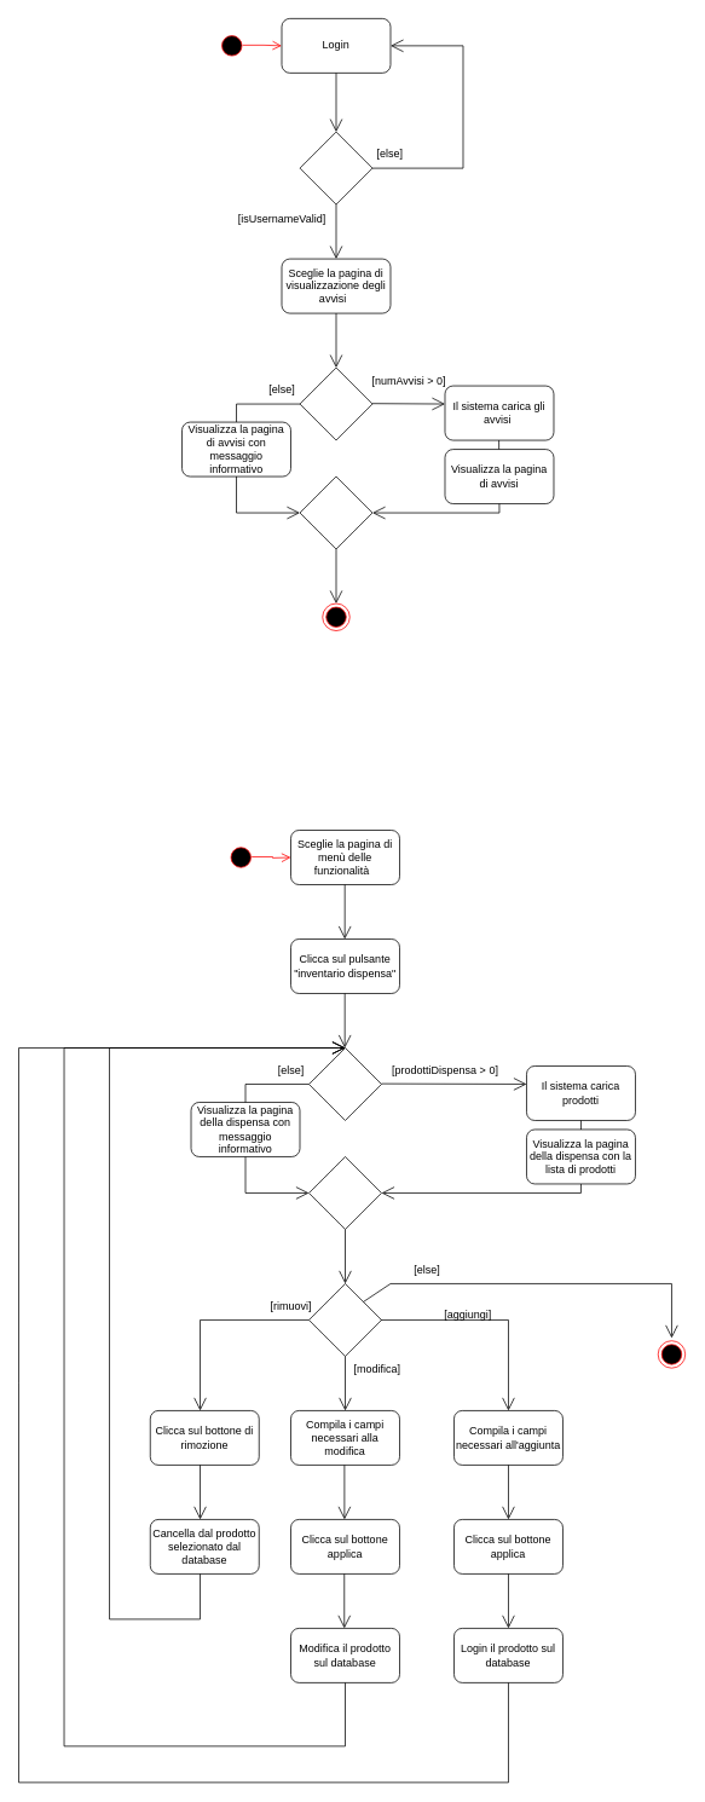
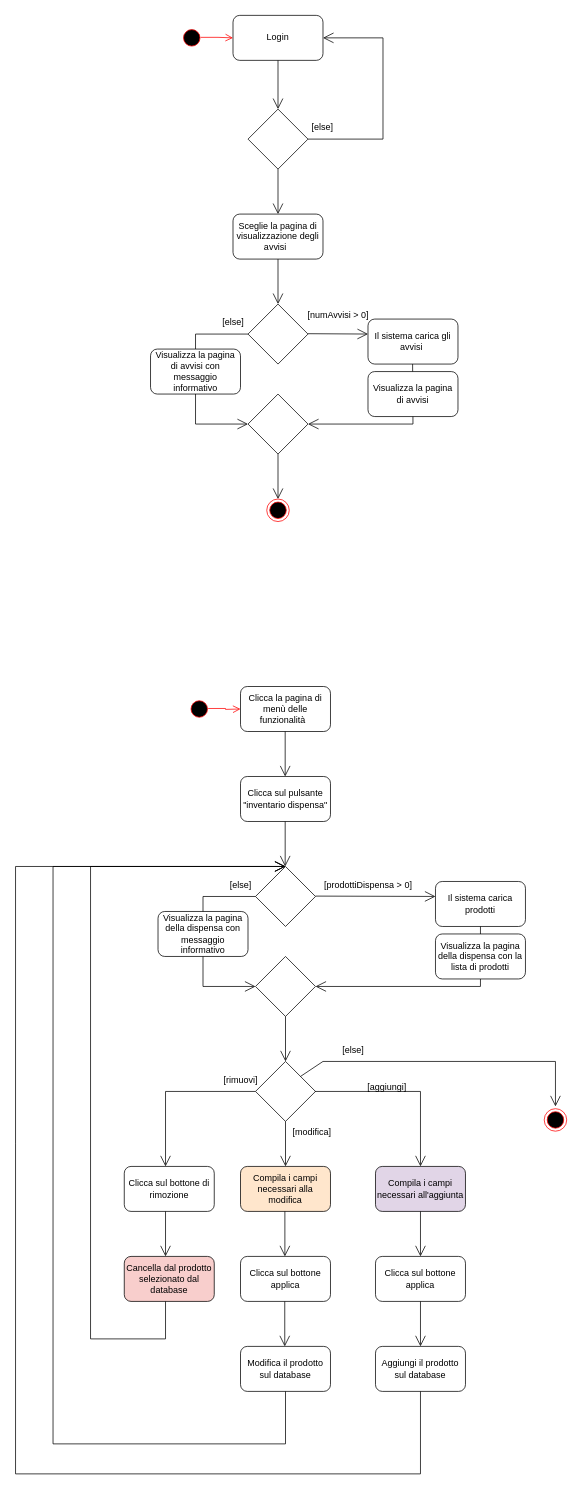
  <mxCell id="0" />
  <mxCell id="1" parent="0" />
  <mxCell id="2" value="" style="ellipse;html=1;shape=startState;fillColor=#000000;strokeColor=#ff0000;" vertex="1" parent="1"><mxGeometry x="240" y="35" width="30" height="30" as="geometry" /></mxCell>
  <mxCell id="3" value="" style="edgeStyle=orthogonalEdgeStyle;html=1;verticalAlign=bottom;endArrow=open;endSize=8;strokeColor=#ff0000;rounded=0;entryX=0;entryY=0.5;entryDx=0;entryDy=0;exitX=0.895;exitY=0.477;exitDx=0;exitDy=0;exitPerimeter=0;" edge="1" source="2" parent="1" target="4"><mxGeometry relative="1" as="geometry"><mxPoint x="280" y="50" as="targetPoint" /></mxGeometry></mxCell>
  <mxCell id="4" value="Login" style="rounded=1;whiteSpace=wrap;html=1;" vertex="1" parent="1"><mxGeometry x="310" y="20" width="120" height="60" as="geometry" /></mxCell>
  <mxCell id="5" value="" style="endArrow=open;endFill=1;endSize=12;html=1;rounded=0;entryX=0.5;entryY=0;entryDx=0;entryDy=0;exitX=0.5;exitY=1;exitDx=0;exitDy=0;" edge="1" parent="1" source="4" target="6"><mxGeometry width="160" relative="1" as="geometry"><mxPoint x="320" y="45" as="sourcePoint" /><mxPoint x="370" y="185" as="targetPoint" /></mxGeometry></mxCell>
  <mxCell id="6" value="" style="rhombus;whiteSpace=wrap;html=1;" vertex="1" parent="1"><mxGeometry x="330" y="145" width="80" height="80" as="geometry" /></mxCell>
  <mxCell id="7" value="" style="endArrow=open;endFill=1;endSize=12;html=1;rounded=0;exitX=0.5;exitY=1;exitDx=0;exitDy=0;" edge="1" parent="1" source="6"><mxGeometry x="1" y="-104" width="160" relative="1" as="geometry"><mxPoint x="369.5" y="255" as="sourcePoint" /><mxPoint x="370" y="285" as="targetPoint" /><mxPoint x="74" y="100" as="offset" /></mxGeometry></mxCell>
  <mxCell id="8" value="" style="endArrow=open;endFill=1;endSize=12;html=1;rounded=0;exitX=1;exitY=0.5;exitDx=0;exitDy=0;entryX=1;entryY=0.5;entryDx=0;entryDy=0;" edge="1" parent="1" source="6" target="4"><mxGeometry x="1" y="-104" width="160" relative="1" as="geometry"><mxPoint x="470" y="195" as="sourcePoint" /><mxPoint x="480" y="185" as="targetPoint" /><mxPoint x="74" y="100" as="offset" /><Array as="points"><mxPoint x="510" y="185" /><mxPoint x="510" y="50" /></Array></mxGeometry></mxCell>
- <mxCell id="9" value="[isUsernameValid]" style="text;html=1;align=center;verticalAlign=middle;resizable=0;points=[];autosize=1;strokeColor=none;fillColor=none;" vertex="1" parent="1"><mxGeometry x="250" y="227" width="120" height="30" as="geometry" /></mxCell>
  <mxCell id="10" value="[else]" style="text;html=1;align=center;verticalAlign=middle;resizable=0;points=[];autosize=1;strokeColor=none;fillColor=none;" vertex="1" parent="1"><mxGeometry x="404" y="155" width="50" height="30" as="geometry" /></mxCell>
  <mxCell id="11" value="Sceglie la pagina di visualizzazione degli avvisi&amp;nbsp;&amp;nbsp;" style="rounded=1;whiteSpace=wrap;html=1;" vertex="1" parent="1"><mxGeometry x="310" y="285" width="120" height="60" as="geometry" /></mxCell>
  <mxCell id="12" value="" style="endArrow=open;endFill=1;endSize=12;html=1;rounded=0;exitX=0.5;exitY=1;exitDx=0;exitDy=0;" edge="1" parent="1" source="11"><mxGeometry x="1" y="-104" width="160" relative="1" as="geometry"><mxPoint x="360" y="355" as="sourcePoint" /><mxPoint x="370" y="405" as="targetPoint" /><mxPoint x="74" y="100" as="offset" /></mxGeometry></mxCell>
  <mxCell id="13" value="Il sistema carica gli avvisi&amp;nbsp;" style="rounded=1;whiteSpace=wrap;html=1;" vertex="1" parent="1"><mxGeometry x="490" y="425" width="120" height="60" as="geometry" /></mxCell>
  <mxCell id="14" value="" style="rhombus;whiteSpace=wrap;html=1;" vertex="1" parent="1"><mxGeometry x="330" y="405" width="80" height="80" as="geometry" /></mxCell>
  <mxCell id="15" value="" style="endArrow=open;endFill=1;endSize=12;html=1;rounded=0;exitX=0.5;exitY=1;exitDx=0;exitDy=0;entryX=0;entryY=0.5;entryDx=0;entryDy=0;" edge="1" parent="1" target="21"><mxGeometry x="1" y="-104" width="160" relative="1" as="geometry"><mxPoint x="330" y="445" as="sourcePoint" /><mxPoint x="270" y="445" as="targetPoint" /><mxPoint x="74" y="100" as="offset" /><Array as="points"><mxPoint x="260" y="445" /><mxPoint x="260" y="565" /></Array></mxGeometry></mxCell>
  <mxCell id="16" value="" style="endArrow=open;endFill=1;endSize=12;html=1;rounded=0;exitX=0.5;exitY=1;exitDx=0;exitDy=0;entryX=0;entryY=0.333;entryDx=0;entryDy=0;entryPerimeter=0;" edge="1" parent="1" target="13"><mxGeometry x="1" y="-104" width="160" relative="1" as="geometry"><mxPoint x="410" y="444.5" as="sourcePoint" /><mxPoint x="480" y="445" as="targetPoint" /><mxPoint x="74" y="100" as="offset" /></mxGeometry></mxCell>
  <mxCell id="17" value="[numAvvisi &amp;gt; 0]" style="text;html=1;align=center;verticalAlign=middle;resizable=0;points=[];autosize=1;strokeColor=none;fillColor=none;" vertex="1" parent="1"><mxGeometry x="400" y="405" width="100" height="30" as="geometry" /></mxCell>
  <mxCell id="18" value="[else]" style="text;html=1;align=center;verticalAlign=middle;resizable=0;points=[];autosize=1;strokeColor=none;fillColor=none;" vertex="1" parent="1"><mxGeometry x="285" y="415" width="50" height="30" as="geometry" /></mxCell>
  <mxCell id="19" value="" style="endArrow=open;endFill=1;endSize=12;html=1;rounded=0;exitX=0.5;exitY=1;exitDx=0;exitDy=0;entryX=1;entryY=0.5;entryDx=0;entryDy=0;" edge="1" parent="1" target="21"><mxGeometry x="1" y="-104" width="160" relative="1" as="geometry"><mxPoint x="549.5" y="485" as="sourcePoint" /><mxPoint x="549.5" y="545" as="targetPoint" /><mxPoint x="74" y="100" as="offset" /><Array as="points"><mxPoint x="550" y="565" /></Array></mxGeometry></mxCell>
  <mxCell id="20" value="Visualizza la pagina di avvisi" style="rounded=1;whiteSpace=wrap;html=1;" vertex="1" parent="1"><mxGeometry x="490" y="495" width="120" height="60" as="geometry" /></mxCell>
  <mxCell id="21" value="" style="rhombus;whiteSpace=wrap;html=1;" vertex="1" parent="1"><mxGeometry x="330" y="525" width="80" height="80" as="geometry" /></mxCell>
  <mxCell id="22" value="Visualizza la pagina di avvisi con messaggio informativo" style="rounded=1;whiteSpace=wrap;html=1;" vertex="1" parent="1"><mxGeometry x="200" y="465" width="120" height="60" as="geometry" /></mxCell>
  <mxCell id="23" value="" style="ellipse;html=1;shape=endState;fillColor=#000000;strokeColor=#ff0000;" vertex="1" parent="1"><mxGeometry x="355" y="665" width="30" height="30" as="geometry" /></mxCell>
  <mxCell id="24" value="" style="endArrow=open;endFill=1;endSize=12;html=1;rounded=0;exitX=0.5;exitY=1;exitDx=0;exitDy=0;" edge="1" parent="1"><mxGeometry x="1" y="-104" width="160" relative="1" as="geometry"><mxPoint x="370" y="605" as="sourcePoint" /><mxPoint x="370" y="665" as="targetPoint" /><mxPoint x="74" y="100" as="offset" /></mxGeometry></mxCell>
  <mxCell id="25" value="" style="ellipse;html=1;shape=startState;fillColor=#000000;strokeColor=#ff0000;" vertex="1" parent="1"><mxGeometry x="250" y="930" width="30" height="30" as="geometry" /></mxCell>
  <mxCell id="26" value="" style="edgeStyle=orthogonalEdgeStyle;html=1;verticalAlign=bottom;endArrow=open;endSize=8;strokeColor=#ff0000;rounded=0;entryX=0;entryY=0.5;entryDx=0;entryDy=0;exitX=0.895;exitY=0.477;exitDx=0;exitDy=0;exitPerimeter=0;" edge="1" parent="1" source="25"><mxGeometry relative="1" as="geometry"><mxPoint x="320" y="945" as="targetPoint" /></mxGeometry></mxCell>
- <mxCell id="27" value="Sceglie la pagina di menù delle funzionalità&amp;nbsp;&amp;nbsp;" style="rounded=1;whiteSpace=wrap;html=1;" vertex="1" parent="1"><mxGeometry x="320" y="915" width="120" height="60" as="geometry" /></mxCell>
+ <mxCell id="27" value="Clicca la pagina di menù delle funzionalità&amp;nbsp;&amp;nbsp;" style="rounded=1;whiteSpace=wrap;html=1;" vertex="1" parent="1"><mxGeometry x="320" y="915" width="120" height="60" as="geometry" /></mxCell>
  <mxCell id="28" value="" style="endArrow=open;endFill=1;endSize=12;html=1;rounded=0;exitX=0.5;exitY=1;exitDx=0;exitDy=0;" edge="1" parent="1"><mxGeometry x="1" y="-104" width="160" relative="1" as="geometry"><mxPoint x="379.58" y="975" as="sourcePoint" /><mxPoint x="379.58" y="1035" as="targetPoint" /><mxPoint x="74" y="100" as="offset" /></mxGeometry></mxCell>
  <mxCell id="29" value="Clicca sul pulsante &quot;inventario dispensa&quot;" style="rounded=1;whiteSpace=wrap;html=1;" vertex="1" parent="1"><mxGeometry x="320" y="1035" width="120" height="60" as="geometry" /></mxCell>
  <mxCell id="30" value="Il sistema carica prodotti" style="rounded=1;whiteSpace=wrap;html=1;" vertex="1" parent="1"><mxGeometry x="580" y="1175" width="120" height="60" as="geometry" /></mxCell>
  <mxCell id="31" value="" style="rhombus;whiteSpace=wrap;html=1;" vertex="1" parent="1"><mxGeometry x="340" y="1155" width="80" height="80" as="geometry" /></mxCell>
  <mxCell id="32" value="" style="endArrow=open;endFill=1;endSize=12;html=1;rounded=0;exitX=0.5;exitY=1;exitDx=0;exitDy=0;entryX=0;entryY=0.5;entryDx=0;entryDy=0;" edge="1" parent="1" target="38"><mxGeometry x="1" y="-104" width="160" relative="1" as="geometry"><mxPoint x="340" y="1195" as="sourcePoint" /><mxPoint x="280" y="1195" as="targetPoint" /><mxPoint x="74" y="100" as="offset" /><Array as="points"><mxPoint x="270" y="1195" /><mxPoint x="270" y="1315" /></Array></mxGeometry></mxCell>
  <mxCell id="33" value="" style="endArrow=open;endFill=1;endSize=12;html=1;rounded=0;exitX=0.5;exitY=1;exitDx=0;exitDy=0;entryX=0;entryY=0.333;entryDx=0;entryDy=0;entryPerimeter=0;" edge="1" parent="1" target="30"><mxGeometry x="1" y="-104" width="160" relative="1" as="geometry"><mxPoint x="420" y="1194.5" as="sourcePoint" /><mxPoint x="490" y="1195" as="targetPoint" /><mxPoint x="74" y="100" as="offset" /></mxGeometry></mxCell>
  <mxCell id="34" value="[prodottiDispensa &amp;gt; 0]" style="text;html=1;align=center;verticalAlign=middle;resizable=0;points=[];autosize=1;strokeColor=none;fillColor=none;" vertex="1" parent="1"><mxGeometry x="420" y="1165" width="140" height="30" as="geometry" /></mxCell>
  <mxCell id="35" value="[else]" style="text;html=1;align=center;verticalAlign=middle;resizable=0;points=[];autosize=1;strokeColor=none;fillColor=none;" vertex="1" parent="1"><mxGeometry x="295" y="1165" width="50" height="30" as="geometry" /></mxCell>
  <mxCell id="36" value="" style="endArrow=open;endFill=1;endSize=12;html=1;rounded=0;entryX=1;entryY=0.5;entryDx=0;entryDy=0;" edge="1" parent="1" target="38" source="30"><mxGeometry x="1" y="-104" width="160" relative="1" as="geometry"><mxPoint x="559.5" y="1235" as="sourcePoint" /><mxPoint x="559.5" y="1295" as="targetPoint" /><mxPoint x="74" y="100" as="offset" /><Array as="points"><mxPoint x="640" y="1315" /></Array></mxGeometry></mxCell>
  <mxCell id="37" value="Visualizza la pagina della dispensa con la lista di prodotti" style="rounded=1;whiteSpace=wrap;html=1;" vertex="1" parent="1"><mxGeometry x="580" y="1245" width="120" height="60" as="geometry" /></mxCell>
  <mxCell id="38" value="" style="rhombus;whiteSpace=wrap;html=1;" vertex="1" parent="1"><mxGeometry x="340" y="1275" width="80" height="80" as="geometry" /></mxCell>
  <mxCell id="39" value="Visualizza la pagina della dispensa con messaggio informativo" style="rounded=1;whiteSpace=wrap;html=1;" vertex="1" parent="1"><mxGeometry x="210" y="1215" width="120" height="60" as="geometry" /></mxCell>
  <mxCell id="40" value="" style="endArrow=open;endFill=1;endSize=12;html=1;rounded=0;exitX=0.5;exitY=1;exitDx=0;exitDy=0;" edge="1" parent="1"><mxGeometry x="1" y="-104" width="160" relative="1" as="geometry"><mxPoint x="380" y="1355" as="sourcePoint" /><mxPoint x="380" y="1415" as="targetPoint" /><mxPoint x="74" y="100" as="offset" /></mxGeometry></mxCell>
  <mxCell id="41" value="" style="endArrow=open;endFill=1;endSize=12;html=1;rounded=0;exitX=0.5;exitY=1;exitDx=0;exitDy=0;" edge="1" parent="1"><mxGeometry x="1" y="-104" width="160" relative="1" as="geometry"><mxPoint x="379.58" y="1095" as="sourcePoint" /><mxPoint x="379.58" y="1155" as="targetPoint" /><mxPoint x="74" y="100" as="offset" /></mxGeometry></mxCell>
  <mxCell id="42" value="" style="rhombus;whiteSpace=wrap;html=1;" vertex="1" parent="1"><mxGeometry x="340" y="1415" width="80" height="80" as="geometry" /></mxCell>
  <mxCell id="43" value="" style="endArrow=open;endFill=1;endSize=12;html=1;rounded=0;exitX=0.5;exitY=1;exitDx=0;exitDy=0;" edge="1" parent="1"><mxGeometry x="1" y="-104" width="160" relative="1" as="geometry"><mxPoint x="340" y="1455" as="sourcePoint" /><mxPoint x="220" y="1555" as="targetPoint" /><mxPoint x="74" y="100" as="offset" /><Array as="points"><mxPoint x="220" y="1455" /></Array></mxGeometry></mxCell>
  <mxCell id="44" value="" style="endArrow=open;endFill=1;endSize=12;html=1;rounded=0;exitX=0.5;exitY=1;exitDx=0;exitDy=0;" edge="1" parent="1"><mxGeometry x="1" y="-104" width="160" relative="1" as="geometry"><mxPoint x="419.17" y="1455" as="sourcePoint" /><mxPoint x="560" y="1555" as="targetPoint" /><mxPoint x="74" y="100" as="offset" /><Array as="points"><mxPoint x="560" y="1455" /></Array></mxGeometry></mxCell>
  <mxCell id="45" value="[rimuovi]" style="text;html=1;align=center;verticalAlign=middle;resizable=0;points=[];autosize=1;strokeColor=none;fillColor=none;" vertex="1" parent="1"><mxGeometry x="285" y="1425" width="70" height="30" as="geometry" /></mxCell>
  <mxCell id="46" value="[aggiungi]" style="text;html=1;align=center;verticalAlign=middle;resizable=0;points=[];autosize=1;strokeColor=none;fillColor=none;" vertex="1" parent="1"><mxGeometry x="475" y="1435" width="80" height="30" as="geometry" /></mxCell>
  <mxCell id="47" value="" style="endArrow=open;endFill=1;endSize=12;html=1;rounded=0;exitX=0.5;exitY=1;exitDx=0;exitDy=0;" edge="1" parent="1"><mxGeometry x="1" y="-104" width="160" relative="1" as="geometry"><mxPoint x="380" y="1495" as="sourcePoint" /><mxPoint x="380" y="1555" as="targetPoint" /><mxPoint x="74" y="100" as="offset" /></mxGeometry></mxCell>
  <mxCell id="48" value="[modifica]" style="text;html=1;align=center;verticalAlign=middle;resizable=0;points=[];autosize=1;strokeColor=none;fillColor=none;" vertex="1" parent="1"><mxGeometry x="380" y="1495" width="70" height="30" as="geometry" /></mxCell>
  <mxCell id="49" value="Clicca sul bottone di rimozione" style="rounded=1;whiteSpace=wrap;html=1;" vertex="1" parent="1"><mxGeometry x="165" y="1555" width="120" height="60" as="geometry" /></mxCell>
  <mxCell id="50" value="Clicca sul bottone applica" style="rounded=1;whiteSpace=wrap;html=1;" vertex="1" parent="1"><mxGeometry x="320" y="1675" width="120" height="60" as="geometry" /></mxCell>
  <mxCell id="51" value="" style="endArrow=open;endFill=1;endSize=12;html=1;rounded=0;exitX=0.5;exitY=1;exitDx=0;exitDy=0;" edge="1" parent="1"><mxGeometry x="1" y="-104" width="160" relative="1" as="geometry"><mxPoint x="220" y="1615" as="sourcePoint" /><mxPoint x="220" y="1675" as="targetPoint" /><mxPoint x="74" y="100" as="offset" /></mxGeometry></mxCell>
- <mxCell id="52" value="Cancella dal prodotto selezionato dal database" style="rounded=1;whiteSpace=wrap;html=1;" vertex="1" parent="1"><mxGeometry x="165" y="1675" width="120" height="60" as="geometry" /></mxCell>
+ <mxCell id="52" value="Cancella dal prodotto selezionato dal database" style="rounded=1;whiteSpace=wrap;html=1;fillColor=#f8cecc;" vertex="1" parent="1"><mxGeometry x="165" y="1675" width="120" height="60" as="geometry" /></mxCell>
  <mxCell id="53" value="" style="endArrow=open;endFill=1;endSize=12;html=1;rounded=0;exitX=0.5;exitY=1;exitDx=0;exitDy=0;" edge="1" parent="1"><mxGeometry x="1" y="-104" width="160" relative="1" as="geometry"><mxPoint x="220" y="1735" as="sourcePoint" /><mxPoint x="380" y="1155" as="targetPoint" /><mxPoint x="74" y="100" as="offset" /><Array as="points"><mxPoint x="220" y="1785" /><mxPoint x="120" y="1785" /><mxPoint x="120" y="1155" /></Array></mxGeometry></mxCell>
- <mxCell id="54" value="Compila i campi necessari alla modifica" style="rounded=1;whiteSpace=wrap;html=1;" vertex="1" parent="1"><mxGeometry x="320" y="1555" width="120" height="60" as="geometry" /></mxCell>
+ <mxCell id="54" value="Compila i campi necessari alla modifica" style="rounded=1;whiteSpace=wrap;html=1;fillColor=#ffe6cc;" vertex="1" parent="1"><mxGeometry x="320" y="1555" width="120" height="60" as="geometry" /></mxCell>
  <mxCell id="55" value="" style="endArrow=open;endFill=1;endSize=12;html=1;rounded=0;exitX=0.5;exitY=1;exitDx=0;exitDy=0;" edge="1" parent="1"><mxGeometry x="1" y="-104" width="160" relative="1" as="geometry"><mxPoint x="379.17" y="1615" as="sourcePoint" /><mxPoint x="379.17" y="1675" as="targetPoint" /><mxPoint x="74" y="100" as="offset" /></mxGeometry></mxCell>
- <mxCell id="56" value="Compila i campi necessari all'aggiunta" style="rounded=1;whiteSpace=wrap;html=1;" vertex="1" parent="1"><mxGeometry x="500" y="1555" width="120" height="60" as="geometry" /></mxCell>
+ <mxCell id="56" value="Compila i campi necessari all'aggiunta" style="rounded=1;whiteSpace=wrap;html=1;fillColor=#e1d5e7;" vertex="1" parent="1"><mxGeometry x="500" y="1555" width="120" height="60" as="geometry" /></mxCell>
  <mxCell id="57" value="Clicca sul bottone applica" style="rounded=1;whiteSpace=wrap;html=1;" vertex="1" parent="1"><mxGeometry x="500" y="1675" width="120" height="60" as="geometry" /></mxCell>
  <mxCell id="58" value="" style="endArrow=open;endFill=1;endSize=12;html=1;rounded=0;exitX=0.5;exitY=1;exitDx=0;exitDy=0;" edge="1" parent="1"><mxGeometry x="1" y="-104" width="160" relative="1" as="geometry"><mxPoint x="560" y="1615" as="sourcePoint" /><mxPoint x="560" y="1675" as="targetPoint" /><mxPoint x="74" y="100" as="offset" /></mxGeometry></mxCell>
  <mxCell id="59" value="Modifica il prodotto sul database" style="rounded=1;whiteSpace=wrap;html=1;" vertex="1" parent="1"><mxGeometry x="320" y="1795" width="120" height="60" as="geometry" /></mxCell>
- <mxCell id="60" value="Login il prodotto sul database" style="rounded=1;whiteSpace=wrap;html=1;" vertex="1" parent="1"><mxGeometry x="500" y="1795" width="120" height="60" as="geometry" /></mxCell>
+ <mxCell id="60" value="Aggiungi il prodotto sul database" style="rounded=1;whiteSpace=wrap;html=1;" vertex="1" parent="1"><mxGeometry x="500" y="1795" width="120" height="60" as="geometry" /></mxCell>
  <mxCell id="61" value="" style="endArrow=open;endFill=1;endSize=12;html=1;rounded=0;exitX=0.5;exitY=1;exitDx=0;exitDy=0;" edge="1" parent="1"><mxGeometry x="1" y="-104" width="160" relative="1" as="geometry"><mxPoint x="560" y="1735" as="sourcePoint" /><mxPoint x="560" y="1795" as="targetPoint" /><mxPoint x="74" y="100" as="offset" /></mxGeometry></mxCell>
  <mxCell id="62" value="" style="endArrow=open;endFill=1;endSize=12;html=1;rounded=0;exitX=0.5;exitY=1;exitDx=0;exitDy=0;" edge="1" parent="1"><mxGeometry x="1" y="-104" width="160" relative="1" as="geometry"><mxPoint x="379" y="1735" as="sourcePoint" /><mxPoint x="379" y="1795" as="targetPoint" /><mxPoint x="74" y="100" as="offset" /></mxGeometry></mxCell>
  <mxCell id="63" value="" style="endArrow=open;endFill=1;endSize=12;html=1;rounded=0;exitX=0.5;exitY=1;exitDx=0;exitDy=0;entryX=0.5;entryY=0;entryDx=0;entryDy=0;" edge="1" parent="1" source="59" target="31"><mxGeometry width="160" relative="1" as="geometry"><mxPoint x="349" y="1875" as="sourcePoint" /><mxPoint x="509" y="1875" as="targetPoint" /><Array as="points"><mxPoint x="380" y="1925" /><mxPoint x="70" y="1925" /><mxPoint x="70" y="1155" /></Array></mxGeometry></mxCell>
  <mxCell id="64" value="" style="endArrow=open;endFill=1;endSize=12;html=1;rounded=0;exitX=0.5;exitY=1;exitDx=0;exitDy=0;" edge="1" parent="1" source="60"><mxGeometry width="160" relative="1" as="geometry"><mxPoint x="210" y="1945" as="sourcePoint" /><mxPoint x="380" y="1155" as="targetPoint" /><Array as="points"><mxPoint x="560" y="1965" /><mxPoint x="20" y="1965" /><mxPoint x="20" y="1525" /><mxPoint x="20" y="1155" /></Array></mxGeometry></mxCell>
  <mxCell id="65" value="" style="endArrow=open;endFill=1;endSize=12;html=1;rounded=0;exitX=1;exitY=0;exitDx=0;exitDy=0;" edge="1" parent="1" source="42"><mxGeometry width="160" relative="1" as="geometry"><mxPoint x="200" y="1655" as="sourcePoint" /><mxPoint x="740" y="1475" as="targetPoint" /><Array as="points"><mxPoint x="430" y="1415" /><mxPoint x="740" y="1415" /></Array></mxGeometry></mxCell>
  <mxCell id="66" value="[else]" style="text;html=1;align=center;verticalAlign=middle;resizable=0;points=[];autosize=1;strokeColor=none;fillColor=none;" vertex="1" parent="1"><mxGeometry x="445" y="1385" width="50" height="30" as="geometry" /></mxCell>
  <mxCell id="67" value="" style="ellipse;html=1;shape=endState;fillColor=#000000;strokeColor=#ff0000;direction=south;" vertex="1" parent="1"><mxGeometry x="725" y="1478" width="30" height="30" as="geometry" /></mxCell>
